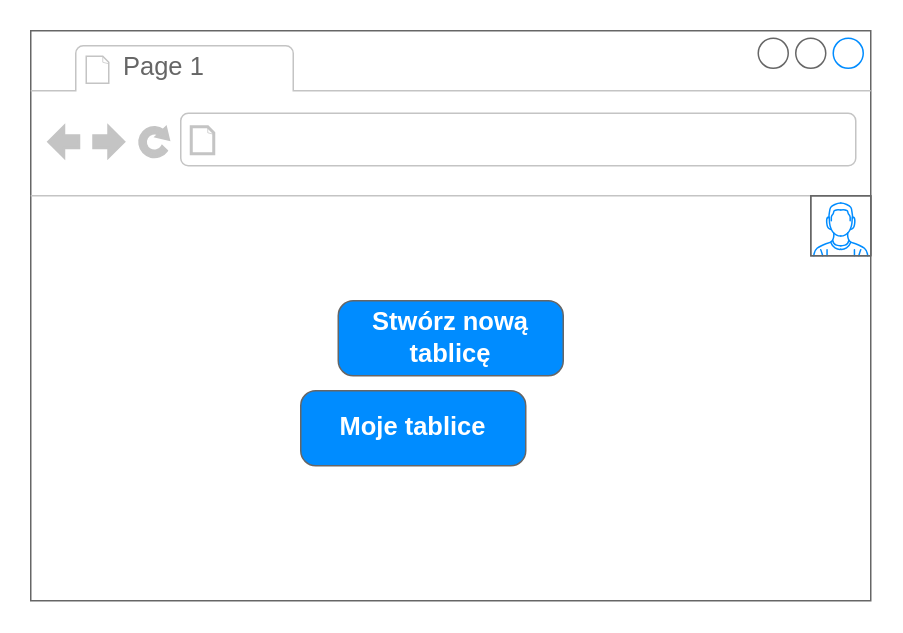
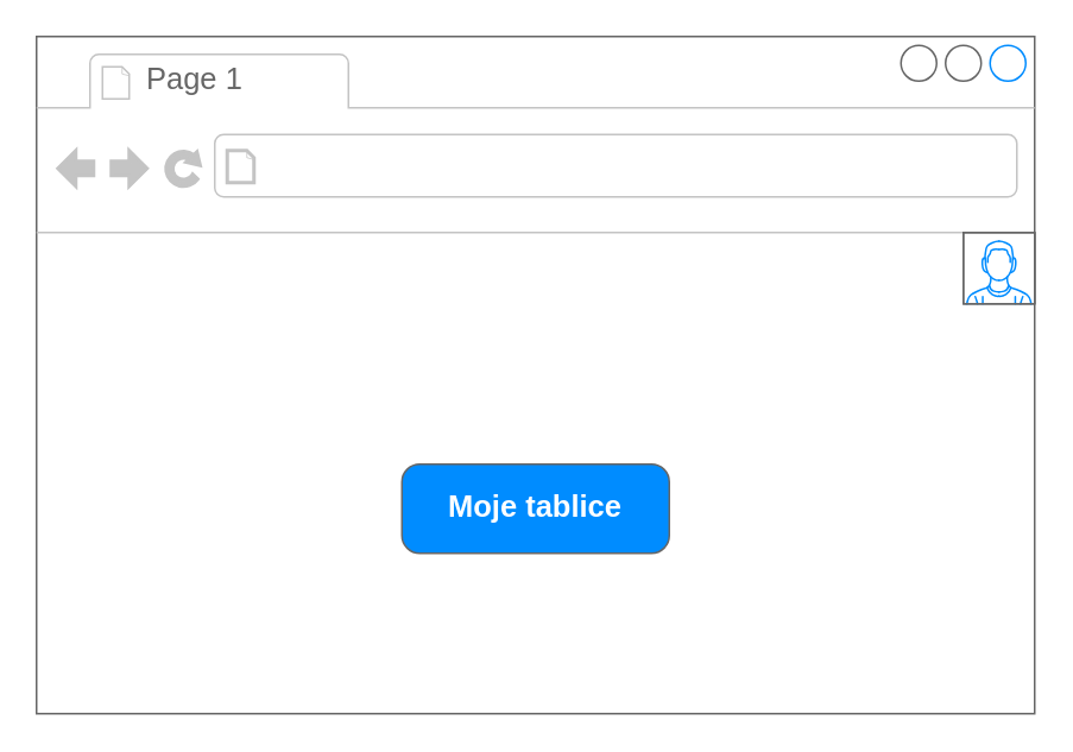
  <mxCell id="0" />
  <mxCell id="1" parent="0" />
  <mxCell id="2" value="" style="strokeWidth=1;shadow=0;dashed=0;align=center;html=1;shape=mxgraph.mockup.containers.browserWindow;rSize=0;strokeColor=#666666;strokeColor2=#008cff;strokeColor3=#c4c4c4;mainText=,;recursiveResize=0;" vertex="1" parent="1"><mxGeometry x="20" y="20" width="560" height="380" as="geometry" /></mxCell>
  <mxCell id="3" value="Page 1" style="strokeWidth=1;shadow=0;dashed=0;align=center;html=1;shape=mxgraph.mockup.containers.anchor;fontSize=17;fontColor=#666666;align=left;whiteSpace=wrap;" vertex="1" parent="2"><mxGeometry x="60" y="12" width="110" height="26" as="geometry" /></mxCell>
  <mxCell id="4" value="" style="verticalLabelPosition=bottom;shadow=0;dashed=0;align=center;html=1;verticalAlign=top;strokeWidth=1;shape=mxgraph.mockup.containers.userMale;strokeColor=#666666;strokeColor2=#008cff;" vertex="1" parent="2"><mxGeometry x="520" y="110" width="40" height="40" as="geometry" /></mxCell>
- <mxCell id="5" value="Stwórz nową tablicę" style="strokeWidth=1;shadow=0;dashed=0;align=center;html=1;shape=mxgraph.mockup.buttons.button;strokeColor=#666666;fontColor=#ffffff;mainText=;buttonStyle=round;fontSize=17;fontStyle=1;fillColor=#008cff;whiteSpace=wrap;" vertex="1" parent="2"><mxGeometry x="205" y="180" width="150" height="50" as="geometry" /></mxCell>
- <mxCell id="6" value="Moje tablice" style="strokeWidth=1;shadow=0;dashed=0;align=center;html=1;shape=mxgraph.mockup.buttons.button;strokeColor=#666666;fontColor=#ffffff;mainText=;buttonStyle=round;fontSize=17;fontStyle=1;fillColor=#008cff;whiteSpace=wrap;" vertex="1" parent="2"><mxGeometry x="180" y="240" width="150" height="50" as="geometry" /></mxCell>
+ <mxCell id="6" value="Moje tablice" style="strokeWidth=1;shadow=0;dashed=0;align=center;html=1;shape=mxgraph.mockup.buttons.button;strokeColor=#666666;fontColor=#ffffff;mainText=;buttonStyle=round;fontSize=17;fontStyle=1;fillColor=#008cff;whiteSpace=wrap;" vertex="1" parent="2"><mxGeometry x="205" y="240" width="150" height="50" as="geometry" /></mxCell>
